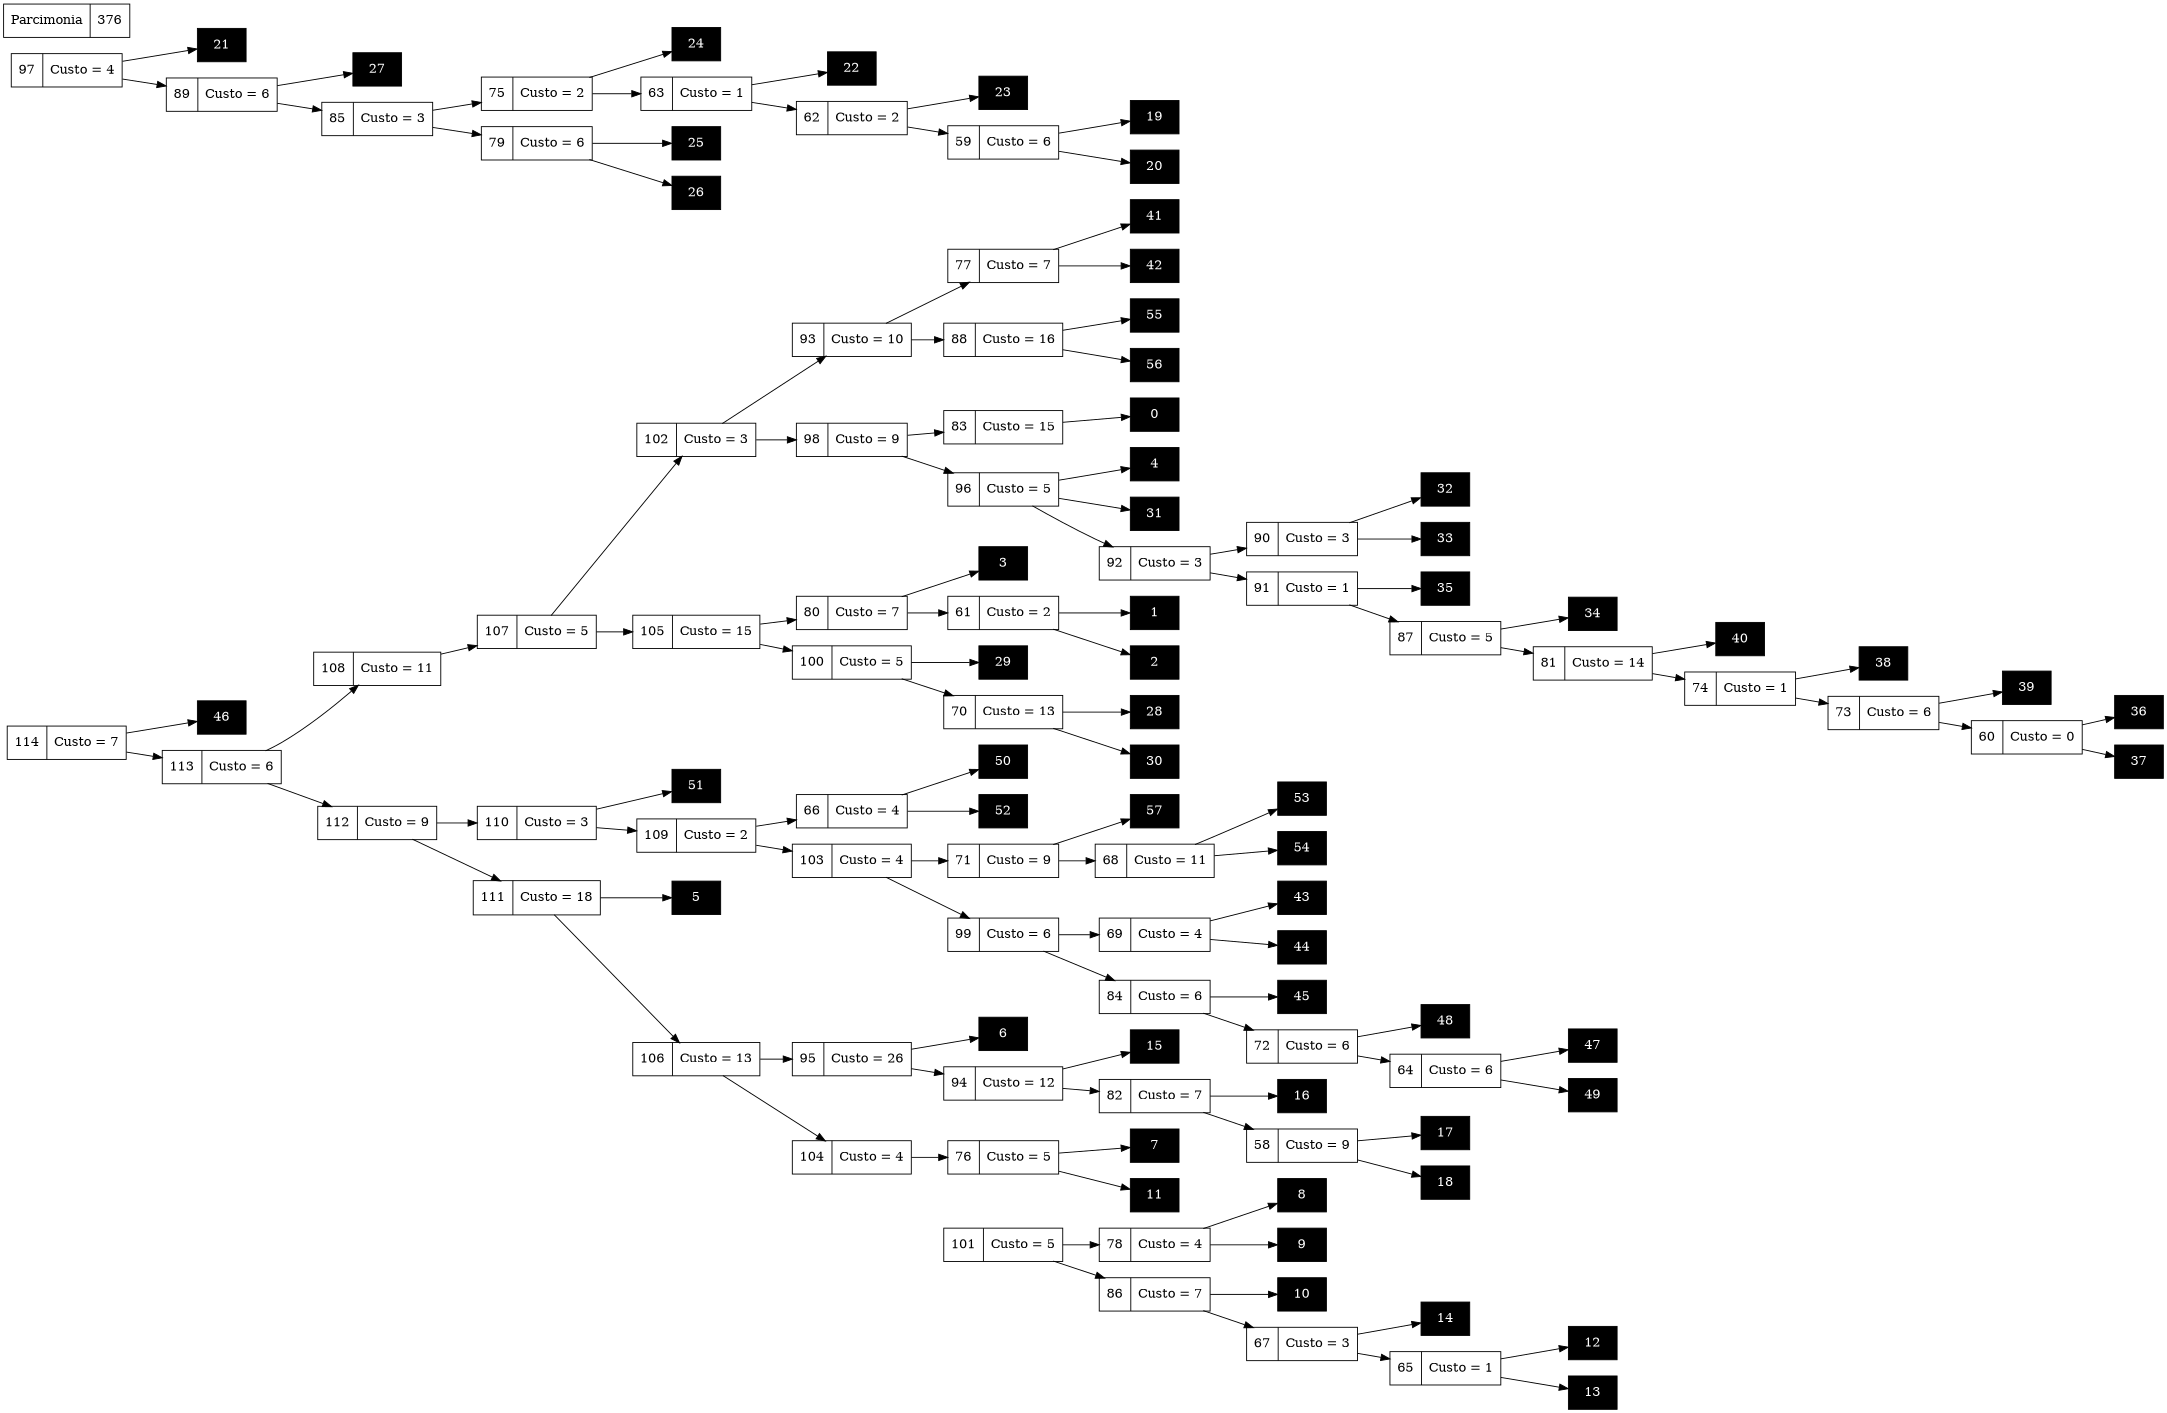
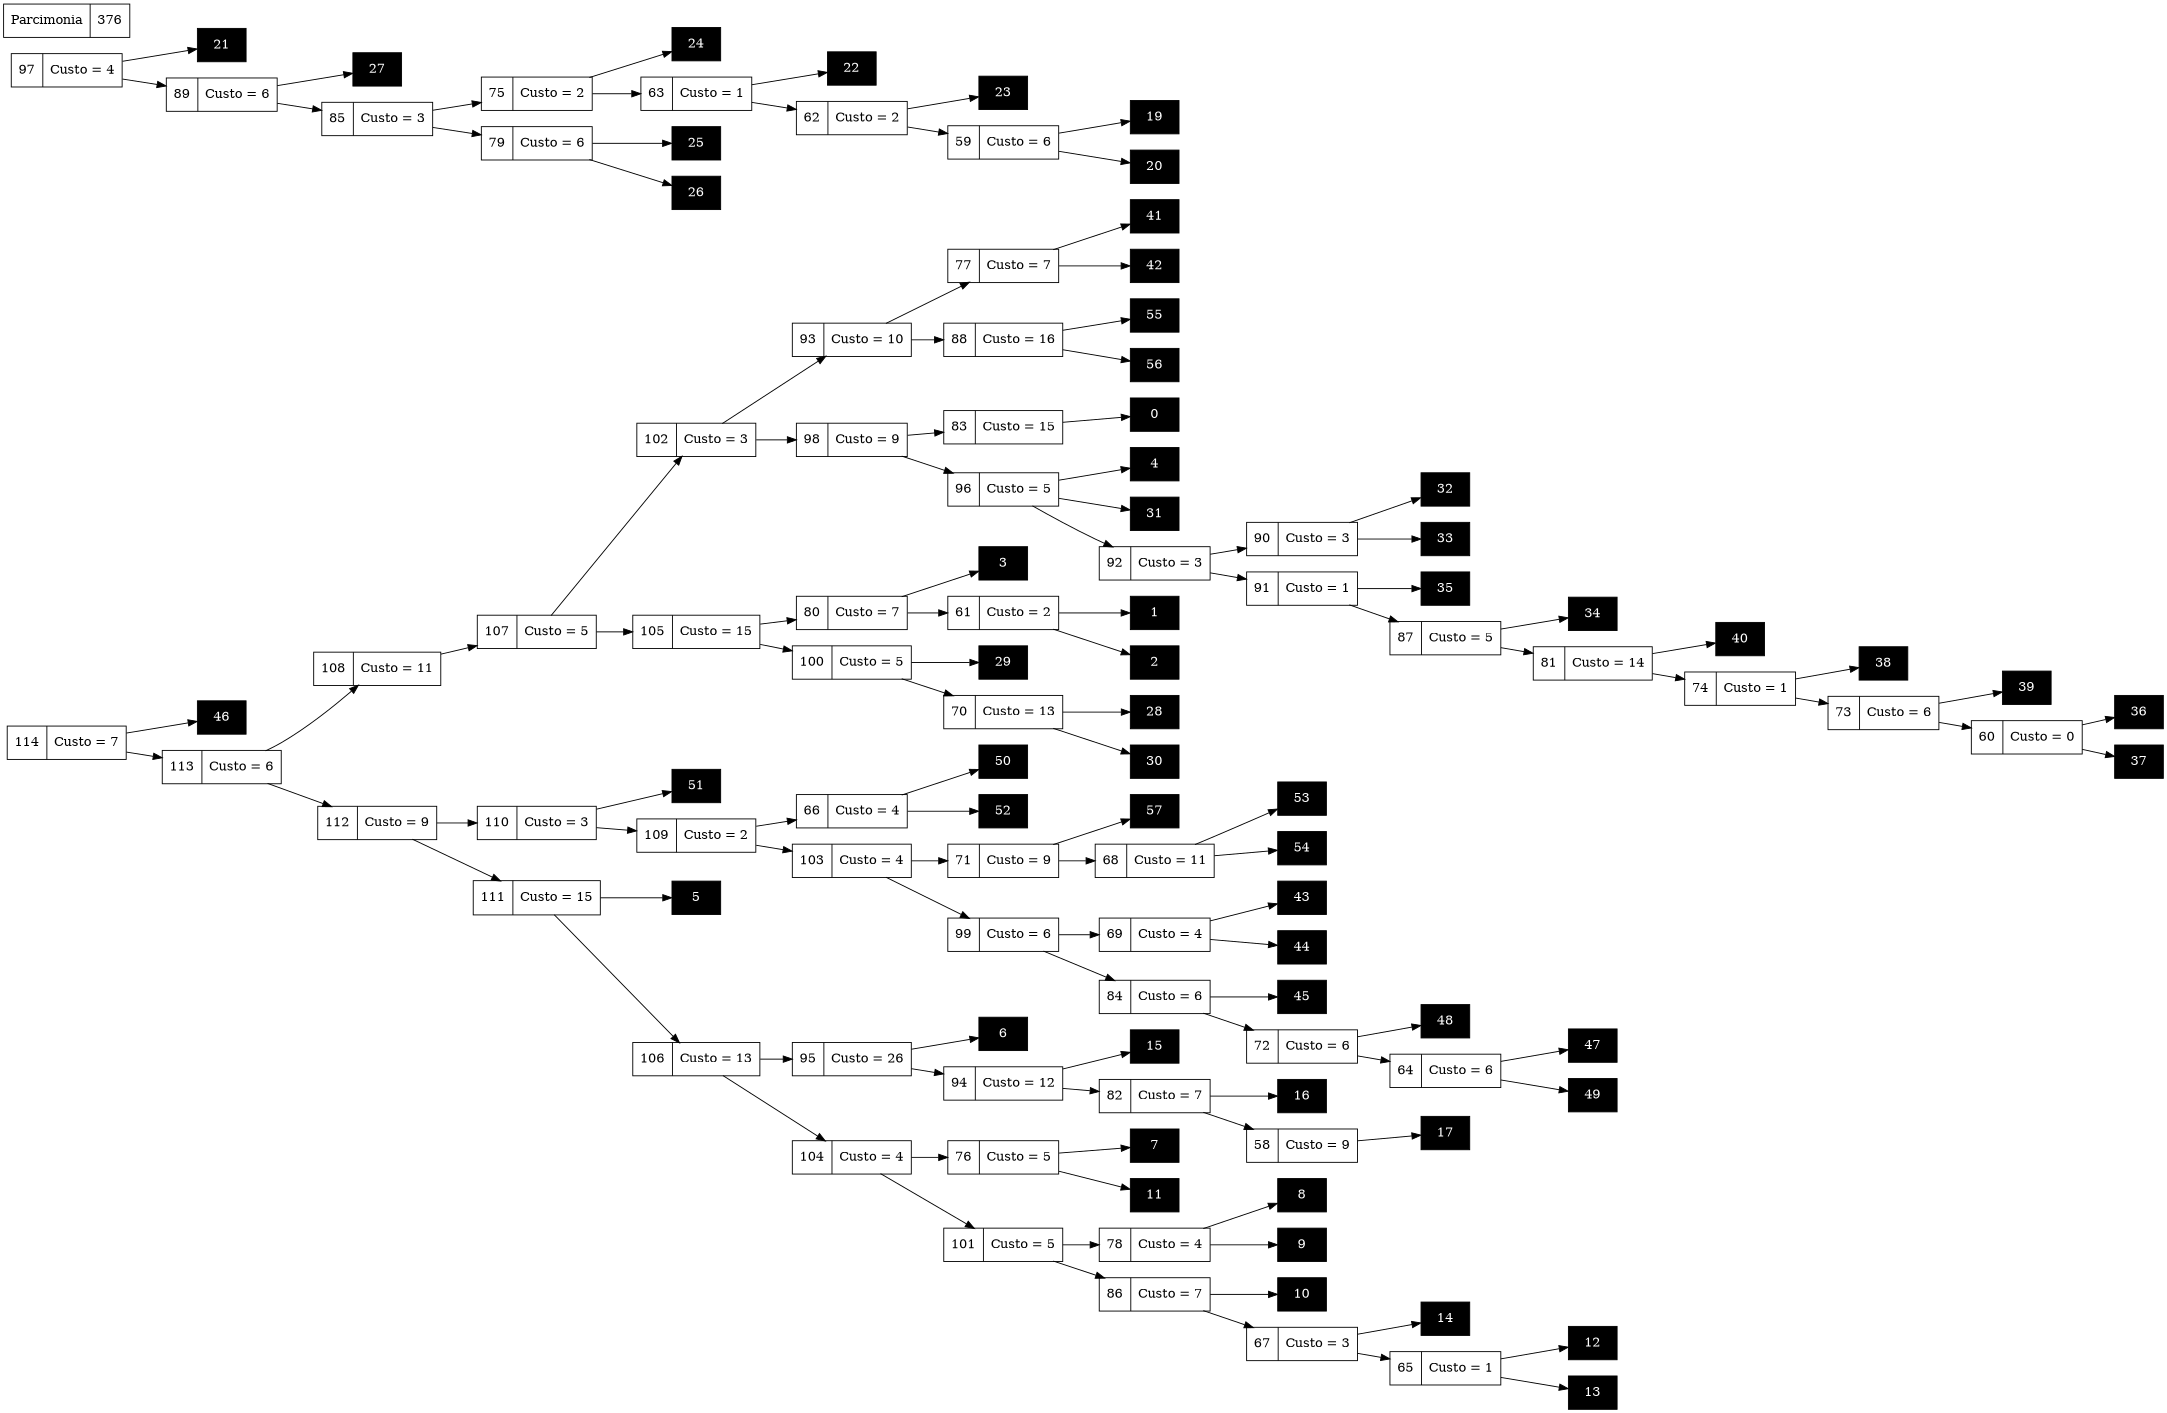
  digraph {
    rankdir=LR
    node [shape=record]
    n1 [color=black fontcolor=white fontsize=14 height=0.5 label="{0}" style=filled]
    n2 [color=black fontcolor=white fontsize=14 height=0.5 label="{1}" style=filled]
    n3 [color=black fontcolor=white fontsize=14 height=0.5 label="{2}" style=filled]
    n4 [color=black fontcolor=white fontsize=14 height=0.5 label="{3}" style=filled]
    n5 [color=black fontcolor=white fontsize=14 height=0.5 label="{4}" style=filled]
    n6 [color=black fontcolor=white fontsize=14 height=0.5 label="{5}" style=filled]
    n7 [color=black fontcolor=white fontsize=14 height=0.5 label="{6}" style=filled]
    n8 [color=black fontcolor=white fontsize=14 height=0.5 label="{7}" style=filled]
    n9 [color=black fontcolor=white fontsize=14 height=0.5 label="{8}" style=filled]
    n10 [color=black fontcolor=white fontsize=14 height=0.5 label="{9}" style=filled]
    n11 [color=black fontcolor=white fontsize=14 height=0.5 label="{10}" style=filled]
    n12 [color=black fontcolor=white fontsize=14 height=0.5 label="{11}" style=filled]
    n13 [color=black fontcolor=white fontsize=14 height=0.5 label="{12}" style=filled]
    n14 [color=black fontcolor=white fontsize=14 height=0.5 label="{13}" style=filled]
    n15 [color=black fontcolor=white fontsize=14 height=0.5 label="{14}" style=filled]
    n16 [color=black fontcolor=white fontsize=14 height=0.5 label="{15}" style=filled]
    n17 [color=black fontcolor=white fontsize=14 height=0.5 label="{16}" style=filled]
    n18 [color=black fontcolor=white fontsize=14 height=0.5 label="{17}" style=filled]
-   n19 [color=black fontcolor=white fontsize=14 height=0.5 label="{18}" style=filled]
    n20 [color=black fontcolor=white fontsize=14 height=0.5 label="{19}" style=filled]
    n21 [color=black fontcolor=white fontsize=14 height=0.5 label="{20}" style=filled]
    n22 [color=black fontcolor=white fontsize=14 height=0.5 label="{21}" style=filled]
    n23 [color=black fontcolor=white fontsize=14 height=0.5 label="{22}" style=filled]
    n24 [color=black fontcolor=white fontsize=14 height=0.5 label="{23}" style=filled]
    n25 [color=black fontcolor=white fontsize=14 height=0.5 label="{24}" style=filled]
    n26 [color=black fontcolor=white fontsize=14 height=0.5 label="{25}" style=filled]
    n27 [color=black fontcolor=white fontsize=14 height=0.5 label="{26}" style=filled]
    n28 [color=black fontcolor=white fontsize=14 height=0.5 label="{27}" style=filled]
    n29 [color=black fontcolor=white fontsize=14 height=0.5 label="{28}" style=filled]
    n30 [color=black fontcolor=white fontsize=14 height=0.5 label="{29}" style=filled]
    n31 [color=black fontcolor=white fontsize=14 height=0.5 label="{30}" style=filled]
    n32 [color=black fontcolor=white fontsize=14 height=0.5 label="{31}" style=filled]
    n33 [color=black fontcolor=white fontsize=14 height=0.5 label="{32}" style=filled]
    n34 [color=black fontcolor=white fontsize=14 height=0.5 label="{33}" style=filled]
    n35 [color=black fontcolor=white fontsize=14 height=0.5 label="{34}" style=filled]
    n36 [color=black fontcolor=white fontsize=14 height=0.5 label="{35}" style=filled]
    n37 [color=black fontcolor=white fontsize=14 height=0.5 label="{36}" style=filled]
    n38 [color=black fontcolor=white fontsize=14 height=0.5 label="{37}" style=filled]
    n39 [color=black fontcolor=white fontsize=14 height=0.5 label="{38}" style=filled]
    n40 [color=black fontcolor=white fontsize=14 height=0.5 label="{39}" style=filled]
    n41 [color=black fontcolor=white fontsize=14 height=0.5 label="{40}" style=filled]
    n42 [color=black fontcolor=white fontsize=14 height=0.5 label="{41}" style=filled]
    n43 [color=black fontcolor=white fontsize=14 height=0.5 label="{42}" style=filled]
    n44 [color=black fontcolor=white fontsize=14 height=0.5 label="{43}" style=filled]
    n45 [color=black fontcolor=white fontsize=14 height=0.5 label="{44}" style=filled]
    n46 [color=black fontcolor=white fontsize=14 height=0.5 label="{45}" style=filled]
    n47 [color=black fontcolor=white fontsize=14 height=0.5 label="{46}" style=filled]
    n48 [color=black fontcolor=white fontsize=14 height=0.5 label="{47}" style=filled]
    n49 [color=black fontcolor=white fontsize=14 height=0.5 label="{48}" style=filled]
    n50 [color=black fontcolor=white fontsize=14 height=0.5 label="{49}" style=filled]
    n51 [color=black fontcolor=white fontsize=14 height=0.5 label="{50}" style=filled]
    n52 [color=black fontcolor=white fontsize=14 height=0.5 label="{51}" style=filled]
    n53 [color=black fontcolor=white fontsize=14 height=0.5 label="{52}" style=filled]
    n54 [color=black fontcolor=white fontsize=14 height=0.5 label="{53}" style=filled]
    n55 [color=black fontcolor=white fontsize=14 height=0.5 label="{54}" style=filled]
    n56 [color=black fontcolor=white fontsize=14 height=0.5 label="{55}" style=filled]
    n57 [color=black fontcolor=white fontsize=14 height=0.5 label="{56}" style=filled]
    n58 [color=black fontcolor=white fontsize=14 height=0.5 label="{57}" style=filled]
    n59 [label="{58|Custo = 9}"]
    n60 [label="{59|Custo = 6}"]
    n61 [label="{60|Custo = 0}"]
    n62 [label="{61|Custo = 2}"]
    n63 [label="{62|Custo = 2}"]
    n64 [label="{63|Custo = 1}"]
    n65 [label="{64|Custo = 6}"]
    n66 [label="{65|Custo = 1}"]
    n67 [label="{66|Custo = 4}"]
    n68 [label="{67|Custo = 3}"]
    n69 [label="{68|Custo = 11}"]
    n70 [label="{69|Custo = 4}"]
    n71 [label="{70|Custo = 13}"]
    n72 [label="{71|Custo = 9}"]
    n73 [label="{72|Custo = 6}"]
    n74 [label="{73|Custo = 6}"]
    n75 [label="{74|Custo = 1}"]
    n76 [label="{75|Custo = 2}"]
    n77 [label="{76|Custo = 5}"]
    n78 [label="{77|Custo = 7}"]
    n79 [label="{78|Custo = 4}"]
    n80 [label="{79|Custo = 6}"]
    n81 [label="{80|Custo = 7}"]
    n82 [label="{81|Custo = 14}"]
    n83 [label="{82|Custo = 7}"]
    n84 [label="{83|Custo = 15}"]
    n85 [label="{84|Custo = 6}"]
    n86 [label="{85|Custo = 3}"]
    n87 [label="{86|Custo = 7}"]
    n88 [label="{87|Custo = 5}"]
    n89 [label="{88|Custo = 16}"]
    n90 [label="{89|Custo = 6}"]
    n91 [label="{90|Custo = 3}"]
    n92 [label="{91|Custo = 1}"]
    n93 [label="{92|Custo = 3}"]
    n94 [label="{93|Custo = 10}"]
    n95 [label="{94|Custo = 12}"]
    n96 [label="{95|Custo = 26}"]
    n97 [label="{96|Custo = 5}"]
    n98 [label="{97|Custo = 4}"]
    n99 [label="{98|Custo = 9}"]
    n100 [label="{99|Custo = 6}"]
    n101 [label="{100|Custo = 5}"]
    n102 [label="{101|Custo = 5}"]
    n103 [label="{102|Custo = 3}"]
    n104 [label="{103|Custo = 4}"]
    n105 [label="{104|Custo = 4}"]
    n106 [label="{105|Custo = 15}"]
    n107 [label="{106|Custo = 13}"]
    n108 [label="{107|Custo = 5}"]
    n109 [label="{108|Custo = 11}"]
    n110 [label="{109|Custo = 2}"]
    n111 [label="{110|Custo = 3}"]
-   n112 [label="{111|Custo = 18}"]
+   n112 [label="{111|Custo = 15}"]
    n113 [label="{112|Custo = 9}"]
    n114 [label="{113|Custo = 6}"]
    n115 [label="{114|Custo = 7}"]
    n116 [label="{Parcimonia|376}"]
    n59 -> n18
-   n59 -> n19
    n60 -> n20
    n60 -> n21
    n61 -> n37
    n61 -> n38
    n62 -> n2
    n62 -> n3
    n63 -> n24
    n63 -> n60
    n64 -> n23
    n64 -> n63
    n65 -> n48
    n65 -> n50
    n66 -> n13
    n66 -> n14
    n67 -> n51
    n67 -> n53
    n68 -> n15
    n68 -> n66
    n69 -> n54
    n69 -> n55
    n70 -> n44
    n70 -> n45
    n71 -> n29
    n71 -> n31
    n72 -> n58
    n72 -> n69
    n73 -> n49
    n73 -> n65
    n74 -> n40
    n74 -> n61
    n75 -> n39
    n75 -> n74
    n76 -> n25
    n76 -> n64
    n77 -> n8
    n77 -> n12
    n78 -> n42
    n78 -> n43
    n79 -> n9
    n79 -> n10
    n80 -> n26
    n80 -> n27
    n81 -> n4
    n81 -> n62
    n82 -> n41
    n82 -> n75
    n83 -> n17
    n83 -> n59
    n84 -> n1
    n85 -> n46
    n85 -> n73
    n86 -> n76
    n86 -> n80
    n87 -> n11
    n87 -> n68
    n88 -> n35
    n88 -> n82
    n89 -> n56
    n89 -> n57
    n90 -> n28
    n90 -> n86
    n91 -> n33
    n91 -> n34
    n92 -> n36
    n92 -> n88
    n93 -> n91
    n93 -> n92
    n94 -> n78
    n94 -> n89
    n95 -> n16
    n95 -> n83
    n96 -> n7
    n96 -> n95
    n97 -> n5
    n97 -> n32
    n97 -> n93
    n98 -> n22
    n98 -> n90
    n99 -> n84
    n99 -> n97
    n100 -> n70
    n100 -> n85
    n101 -> n30
    n101 -> n71
    n102 -> n79
    n102 -> n87
    n103 -> n94
    n103 -> n99
    n104 -> n72
    n104 -> n100
    n105 -> n77
+   n105 -> n102
    n106 -> n81
    n106 -> n101
    n107 -> n96
    n107 -> n105
    n108 -> n103
    n108 -> n106
    n109 -> n108
    n110 -> n67
    n110 -> n104
    n111 -> n52
    n111 -> n110
    n112 -> n6
    n112 -> n107
    n113 -> n111
    n113 -> n112
    n114 -> n109
    n114 -> n113
    n115 -> n47
    n115 -> n114
  }
